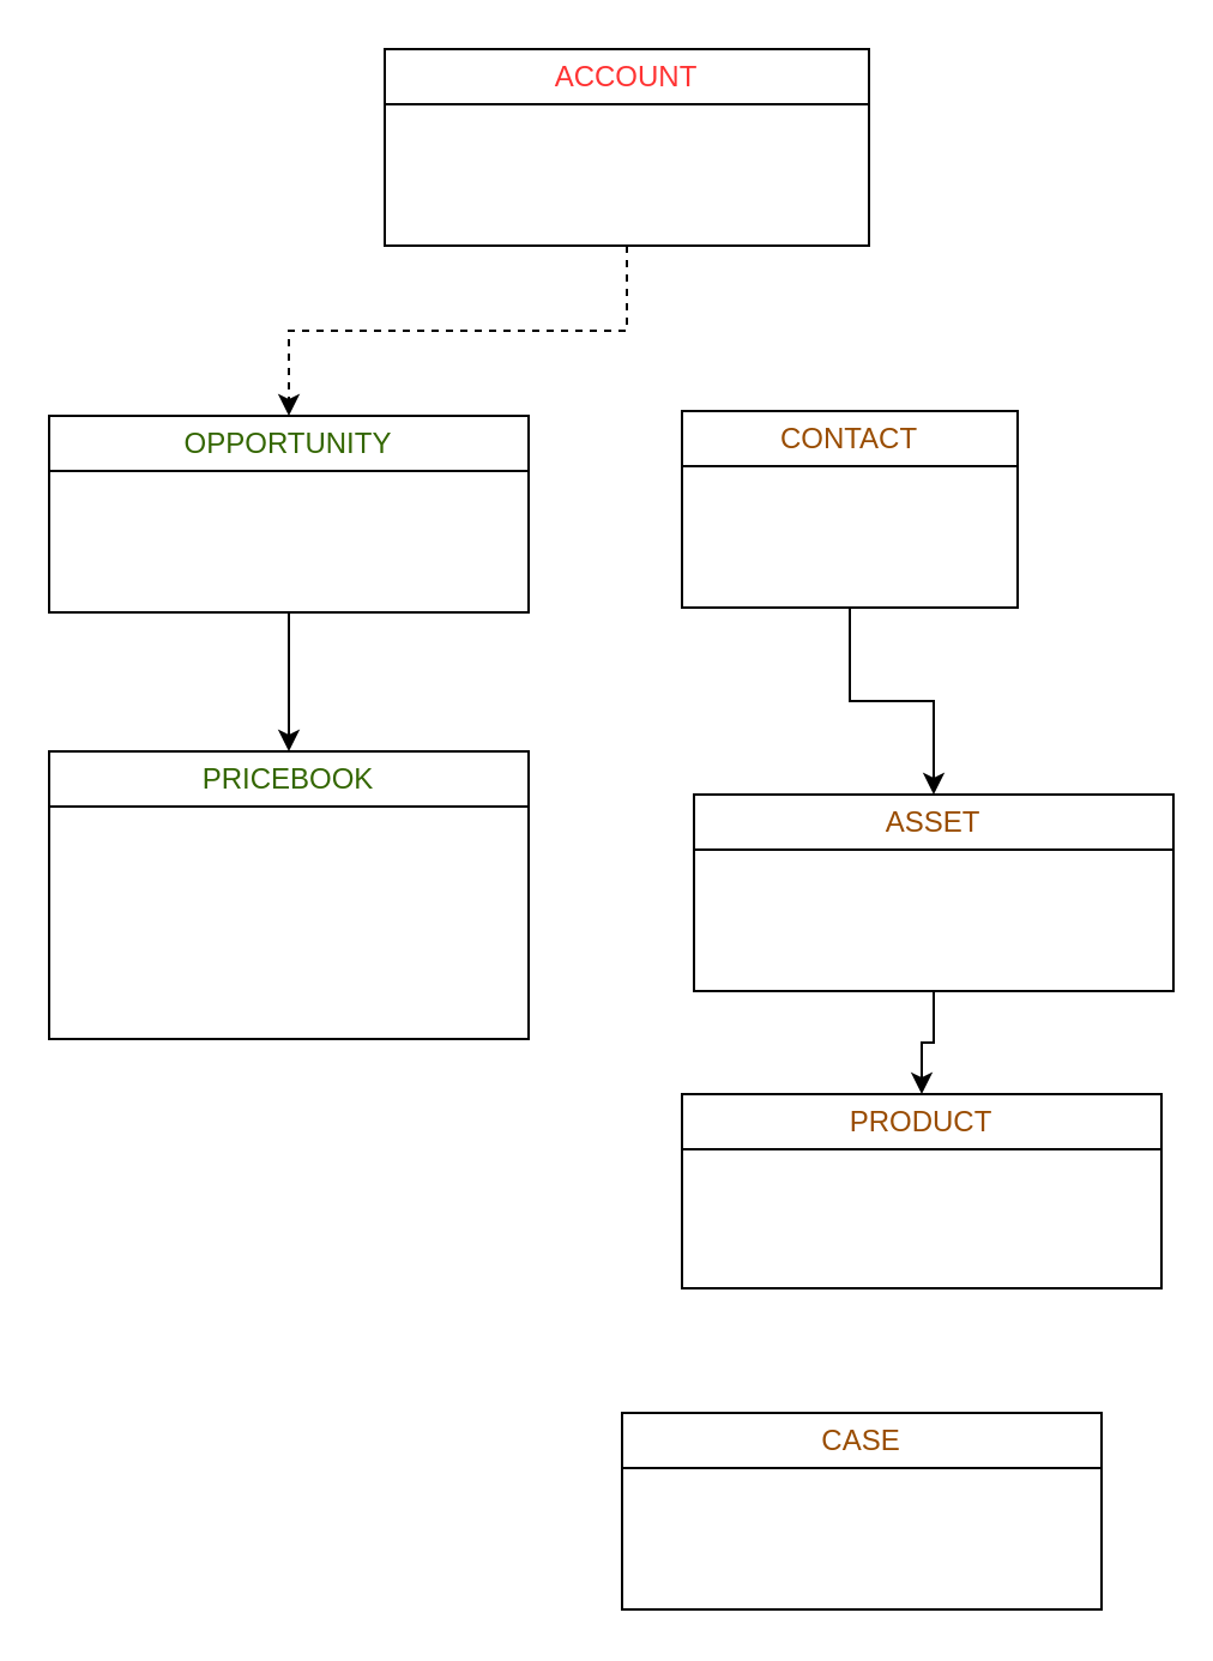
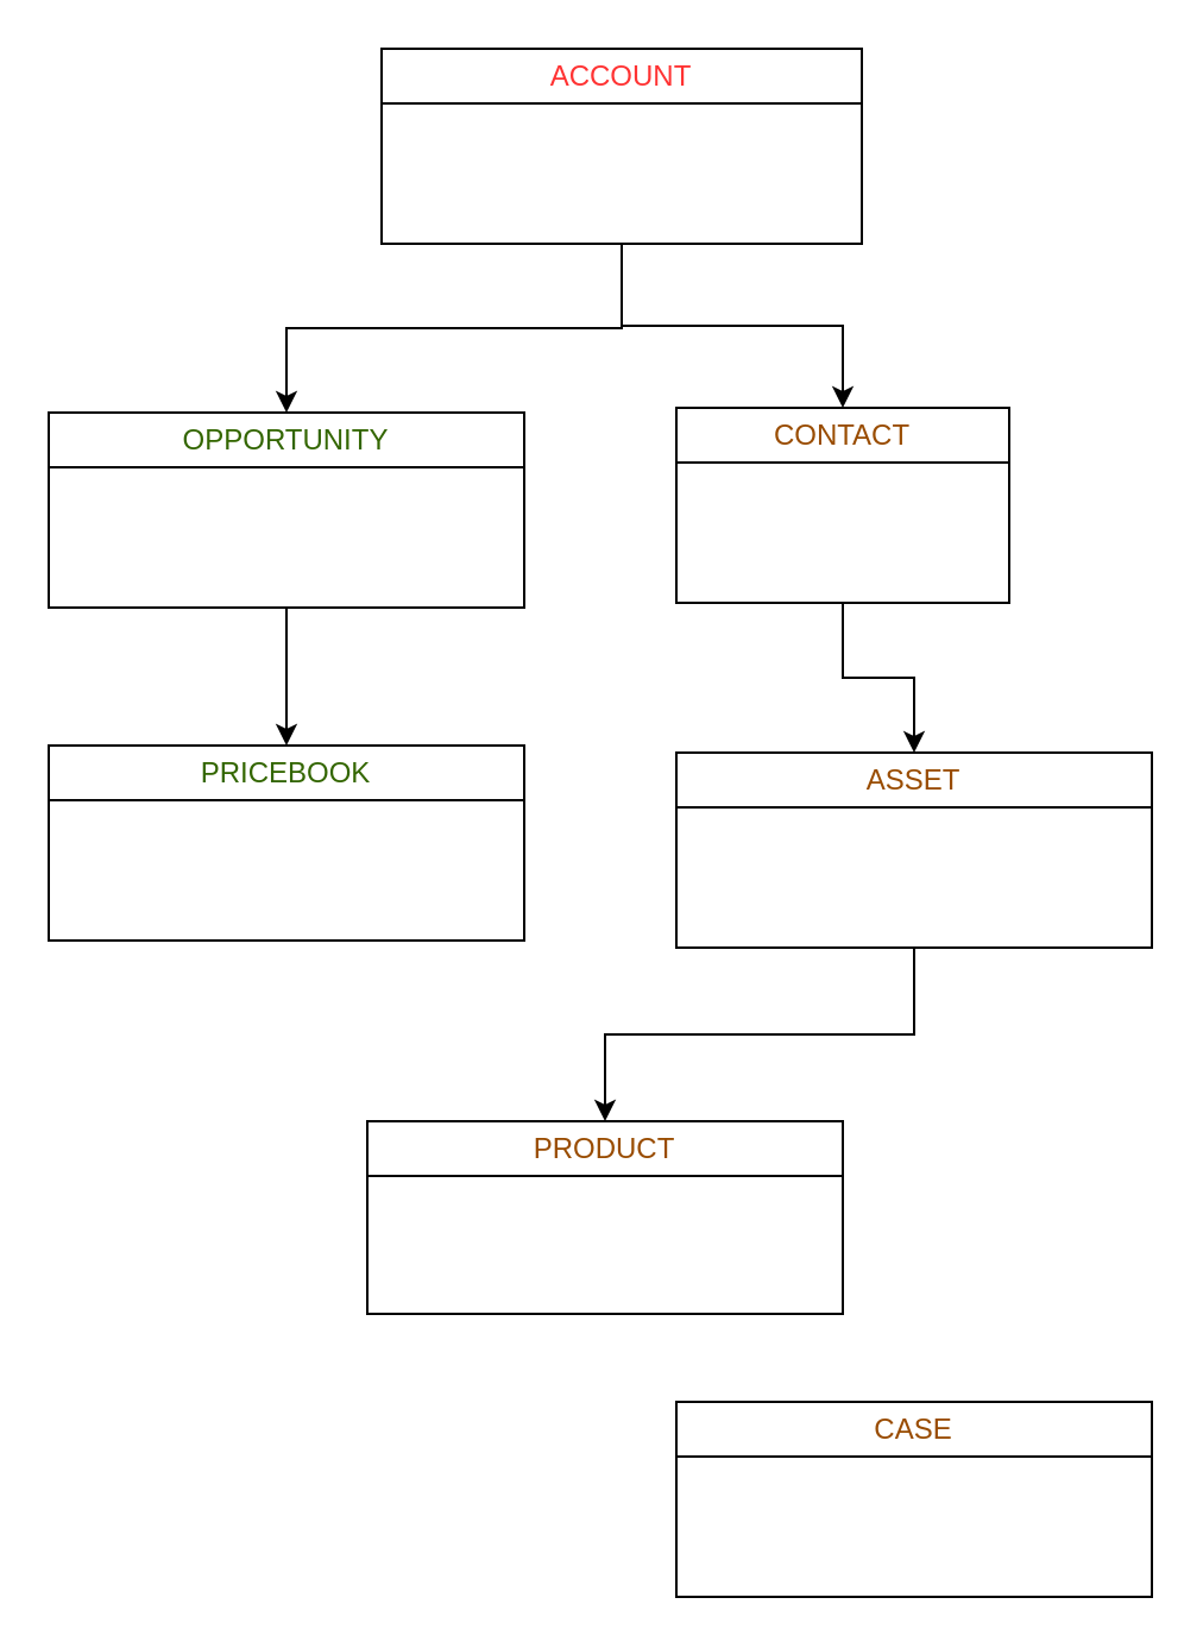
  <mxCell id="0" />
  <mxCell id="1" parent="0" />
- <mxCell id="2" style="edgeStyle=orthogonalEdgeStyle;rounded=0;orthogonalLoop=1;jettySize=auto;html=1;exitX=0.5;exitY=1;exitDx=0;exitDy=0;entryX=0.5;entryY=0;entryDx=0;entryDy=0;dashed=1;" edge="1" parent="1" source="4" target="6"><mxGeometry relative="1" as="geometry" /></mxCell>
+ <mxCell id="2" style="edgeStyle=orthogonalEdgeStyle;rounded=0;orthogonalLoop=1;jettySize=auto;html=1;exitX=0.5;exitY=1;exitDx=0;exitDy=0;entryX=0.5;entryY=0;entryDx=0;entryDy=0;" edge="1" parent="1" source="4" target="6"><mxGeometry relative="1" as="geometry" /></mxCell>
+ <mxCell id="3" style="edgeStyle=orthogonalEdgeStyle;rounded=0;orthogonalLoop=1;jettySize=auto;html=1;exitX=0.5;exitY=1;exitDx=0;exitDy=0;entryX=0.5;entryY=0;entryDx=0;entryDy=0;" edge="1" parent="1" source="4" target="9"><mxGeometry relative="1" as="geometry" /></mxCell>
  <mxCell id="4" value="&lt;span style=&quot;color: rgb(255, 51, 51); font-weight: 400;&quot;&gt;ACCOUNT&lt;/span&gt;" style="swimlane;whiteSpace=wrap;html=1;" vertex="1" parent="1"><mxGeometry x="160" y="20" width="202" height="82" as="geometry"><mxRectangle x="-268" y="292" width="94" height="26" as="alternateBounds" /></mxGeometry></mxCell>
  <mxCell id="5" style="edgeStyle=orthogonalEdgeStyle;rounded=0;orthogonalLoop=1;jettySize=auto;html=1;exitX=0.5;exitY=1;exitDx=0;exitDy=0;entryX=0.5;entryY=0;entryDx=0;entryDy=0;" edge="1" parent="1" source="6" target="7"><mxGeometry relative="1" as="geometry" /></mxCell>
  <mxCell id="6" value="&lt;span style=&quot;color: rgb(51, 102, 0); font-weight: 400;&quot;&gt;OPPORTUNITY&lt;/span&gt;" style="swimlane;whiteSpace=wrap;html=1;startSize=23;" vertex="1" parent="1"><mxGeometry x="20" y="173" width="200" height="82" as="geometry"><mxRectangle x="-268" y="292" width="94" height="26" as="alternateBounds" /></mxGeometry></mxCell>
- <mxCell id="7" value="&lt;span style=&quot;color: rgb(51, 102, 0); font-weight: 400;&quot;&gt;PRICEBOOK&lt;/span&gt;" style="swimlane;whiteSpace=wrap;html=1;startSize=23;" vertex="1" parent="1"><mxGeometry x="20" y="313" width="200" height="120" as="geometry"><mxRectangle x="-268" y="292" width="94" height="26" as="alternateBounds" /></mxGeometry></mxCell>
+ <mxCell id="7" value="&lt;span style=&quot;color: rgb(51, 102, 0); font-weight: 400;&quot;&gt;PRICEBOOK&lt;/span&gt;" style="swimlane;whiteSpace=wrap;html=1;startSize=23;" vertex="1" parent="1"><mxGeometry x="20" y="313" width="200" height="82" as="geometry"><mxRectangle x="-268" y="292" width="94" height="26" as="alternateBounds" /></mxGeometry></mxCell>
  <mxCell id="8" style="edgeStyle=orthogonalEdgeStyle;rounded=0;orthogonalLoop=1;jettySize=auto;html=1;entryX=0.5;entryY=0;entryDx=0;entryDy=0;" edge="1" parent="1" source="9" target="11"><mxGeometry relative="1" as="geometry" /></mxCell>
  <mxCell id="9" value="&lt;span style=&quot;color: rgb(153, 76, 0); font-weight: 400;&quot;&gt;CONTACT&lt;/span&gt;" style="swimlane;whiteSpace=wrap;html=1;" vertex="1" parent="1"><mxGeometry x="284" y="171" width="140" height="82" as="geometry"><mxRectangle x="-268" y="292" width="94" height="26" as="alternateBounds" /></mxGeometry></mxCell>
  <mxCell id="10" style="edgeStyle=orthogonalEdgeStyle;rounded=0;orthogonalLoop=1;jettySize=auto;html=1;exitX=0.5;exitY=1;exitDx=0;exitDy=0;entryX=0.5;entryY=0;entryDx=0;entryDy=0;" edge="1" parent="1" source="11" target="12"><mxGeometry relative="1" as="geometry" /></mxCell>
- <mxCell id="11" value="&lt;span style=&quot;color: rgb(153, 76, 0); font-weight: 400;&quot;&gt;ASSET&lt;/span&gt;" style="swimlane;whiteSpace=wrap;html=1;" vertex="1" parent="1"><mxGeometry x="289" y="331" width="200" height="82" as="geometry"><mxRectangle x="-268" y="292" width="94" height="26" as="alternateBounds" /></mxGeometry></mxCell>
- <mxCell id="12" value="&lt;span style=&quot;color: rgb(153, 76, 0); font-weight: 400;&quot;&gt;PRODUCT&lt;/span&gt;" style="swimlane;whiteSpace=wrap;html=1;" vertex="1" parent="1"><mxGeometry x="284" y="456" width="200" height="81" as="geometry"><mxRectangle x="-268" y="292" width="94" height="26" as="alternateBounds" /></mxGeometry></mxCell>
- <mxCell id="13" value="&lt;span style=&quot;color: rgb(153, 76, 0); font-weight: 400;&quot;&gt;CASE&lt;/span&gt;" style="swimlane;whiteSpace=wrap;html=1;" vertex="1" parent="1"><mxGeometry x="259" y="589" width="200" height="82" as="geometry"><mxRectangle x="-268" y="292" width="94" height="26" as="alternateBounds" /></mxGeometry></mxCell>
+ <mxCell id="11" value="&lt;span style=&quot;color: rgb(153, 76, 0); font-weight: 400;&quot;&gt;ASSET&lt;/span&gt;" style="swimlane;whiteSpace=wrap;html=1;" vertex="1" parent="1"><mxGeometry x="284" y="316" width="200" height="82" as="geometry"><mxRectangle x="-268" y="292" width="94" height="26" as="alternateBounds" /></mxGeometry></mxCell>
+ <mxCell id="12" value="&lt;span style=&quot;color: rgb(153, 76, 0); font-weight: 400;&quot;&gt;PRODUCT&lt;/span&gt;" style="swimlane;whiteSpace=wrap;html=1;" vertex="1" parent="1"><mxGeometry x="154" y="471" width="200" height="81" as="geometry"><mxRectangle x="-268" y="292" width="94" height="26" as="alternateBounds" /></mxGeometry></mxCell>
+ <mxCell id="13" value="&lt;span style=&quot;color: rgb(153, 76, 0); font-weight: 400;&quot;&gt;CASE&lt;/span&gt;" style="swimlane;whiteSpace=wrap;html=1;" vertex="1" parent="1"><mxGeometry x="284" y="589" width="200" height="82" as="geometry"><mxRectangle x="-268" y="292" width="94" height="26" as="alternateBounds" /></mxGeometry></mxCell>
